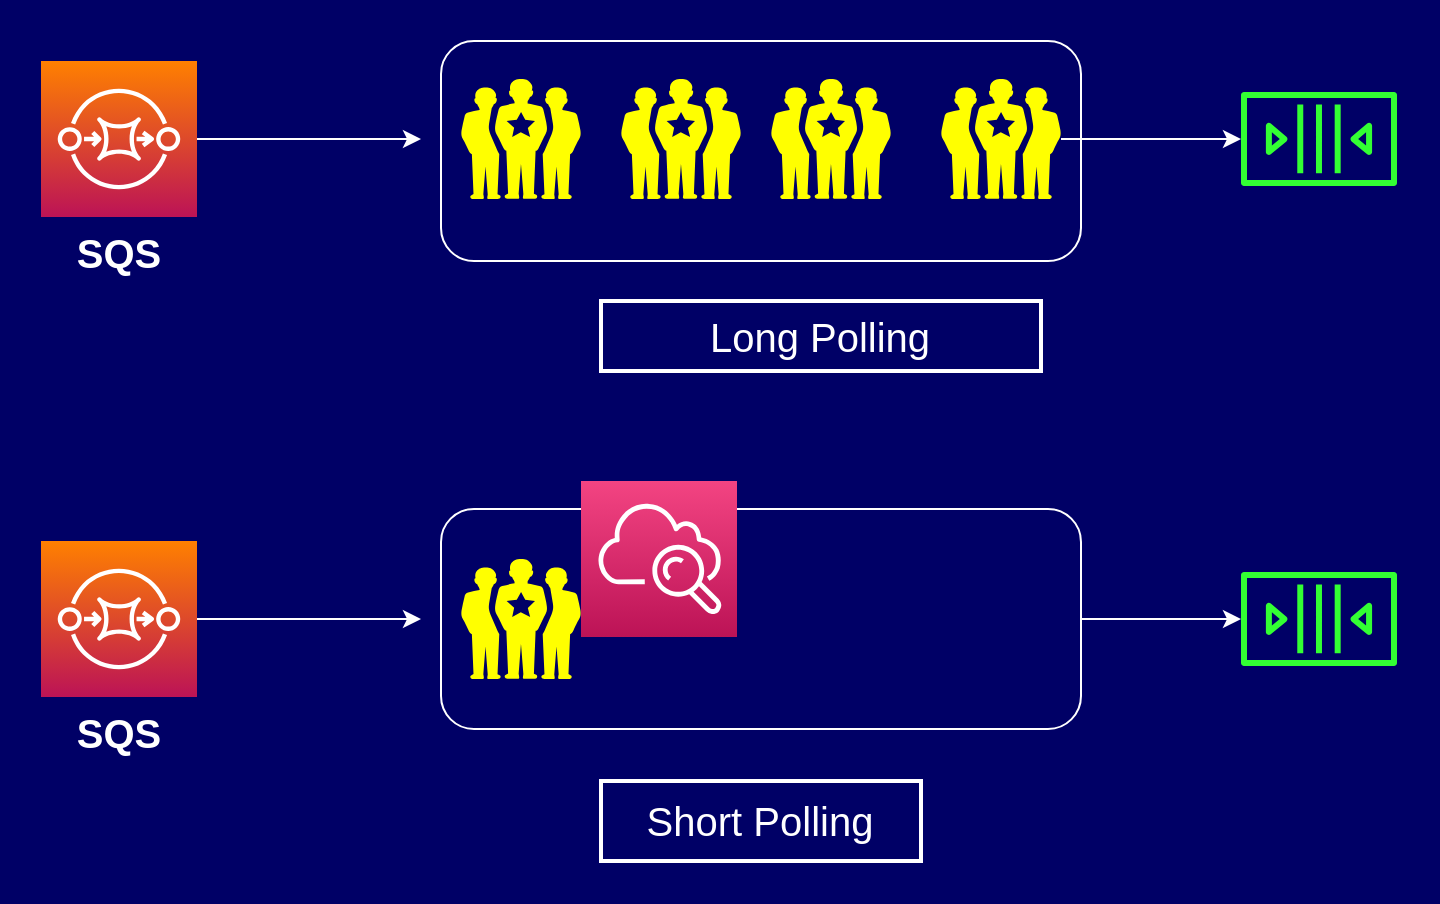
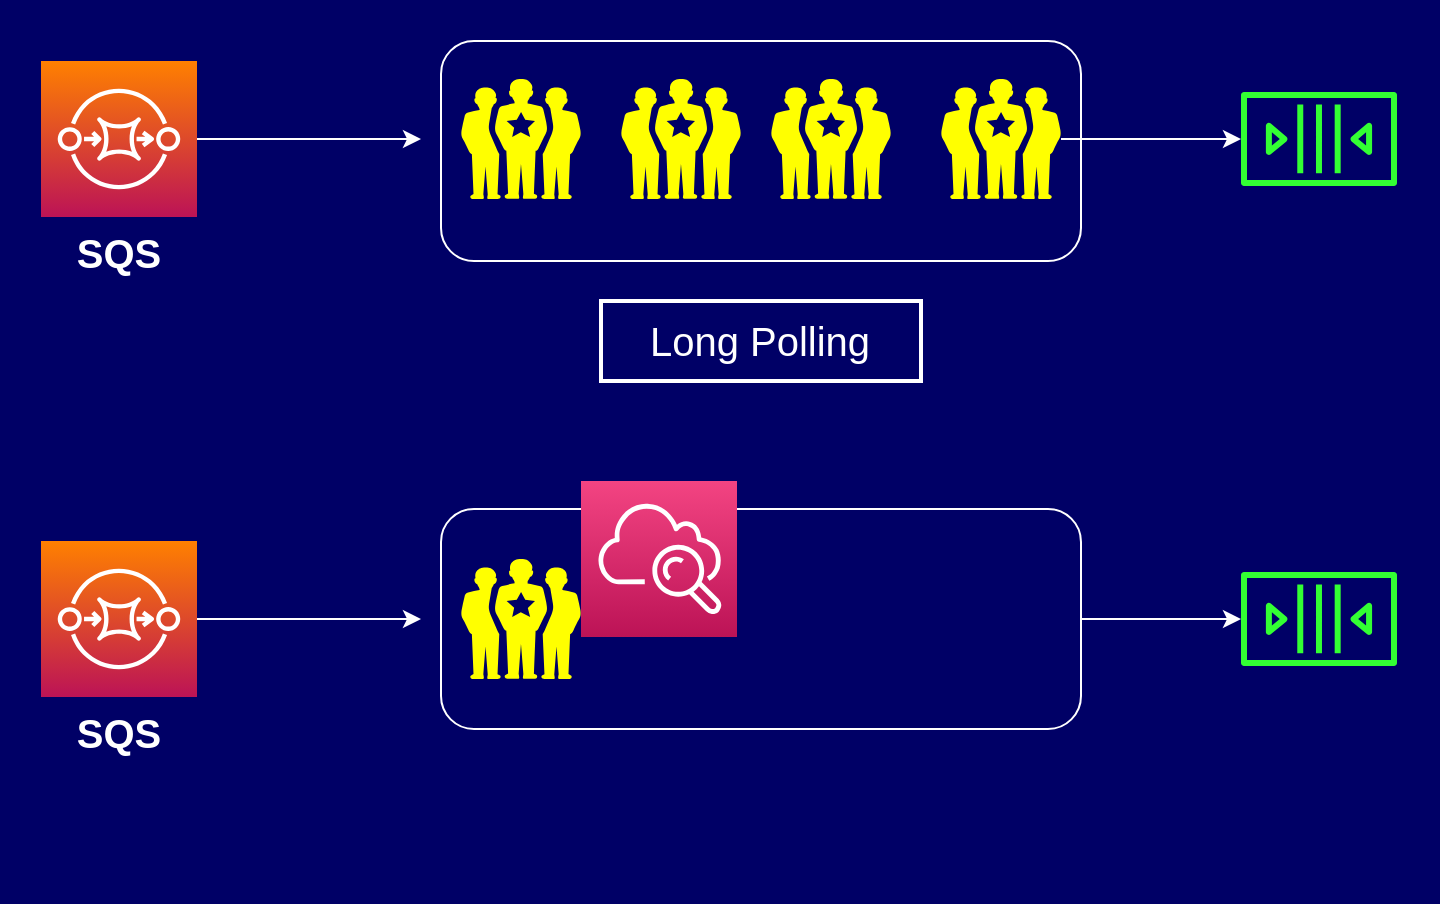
  <mxCell id="0" />
  <mxCell id="1" parent="0" />
  <mxCell id="2" style="edgeStyle=orthogonalEdgeStyle;rounded=0;orthogonalLoop=1;jettySize=auto;html=1;strokeColor=#FFFFFF;" edge="1" parent="1" source="3"><mxGeometry relative="1" as="geometry"><mxPoint x="210" y="69" as="targetPoint" /></mxGeometry></mxCell>
  <mxCell id="3" value="&lt;b&gt;&lt;font style=&quot;font-size: 20px&quot; color=&quot;#ffffff&quot;&gt;SQS&lt;/font&gt;&lt;/b&gt;" style="outlineConnect=0;fontColor=#232F3E;gradientDirection=north;fillColor=#BC1356;strokeColor=#ffffff;dashed=0;verticalLabelPosition=bottom;verticalAlign=top;align=center;html=1;fontSize=12;fontStyle=0;aspect=fixed;shape=mxgraph.aws4.resourceIcon;resIcon=mxgraph.aws4.sqs;gradientColor=#FF8000;" vertex="1" parent="1"><mxGeometry x="20" y="30" width="78" height="78" as="geometry" /></mxCell>
  <mxCell id="4" value="" style="verticalLabelPosition=bottom;html=1;strokeColor=none;verticalAlign=top;pointerEvents=1;align=center;shape=mxgraph.cisco_safe.people_places_things_icons.icon1;fillColor=#FFFF00;" vertex="1" parent="1"><mxGeometry x="230" y="39" width="60" height="60" as="geometry" /></mxCell>
  <mxCell id="5" value="" style="verticalLabelPosition=bottom;html=1;strokeColor=none;verticalAlign=top;pointerEvents=1;align=center;shape=mxgraph.cisco_safe.people_places_things_icons.icon1;fillColor=#FFFF00;" vertex="1" parent="1"><mxGeometry x="310" y="39" width="60" height="60" as="geometry" /></mxCell>
  <mxCell id="6" value="" style="verticalLabelPosition=bottom;html=1;strokeColor=none;verticalAlign=top;pointerEvents=1;align=center;shape=mxgraph.cisco_safe.people_places_things_icons.icon1;fillColor=#FFFF00;" vertex="1" parent="1"><mxGeometry x="385" y="39" width="60" height="60" as="geometry" /></mxCell>
  <mxCell id="7" style="edgeStyle=orthogonalEdgeStyle;rounded=0;orthogonalLoop=1;jettySize=auto;html=1;strokeColor=#FFFFFF;" edge="1" parent="1" source="8" target="9"><mxGeometry relative="1" as="geometry" /></mxCell>
  <mxCell id="8" value="" style="verticalLabelPosition=bottom;html=1;strokeColor=none;verticalAlign=top;pointerEvents=1;align=center;shape=mxgraph.cisco_safe.people_places_things_icons.icon1;fillColor=#FFFF00;" vertex="1" parent="1"><mxGeometry x="470" y="39" width="60" height="60" as="geometry" /></mxCell>
  <mxCell id="9" value="" style="outlineConnect=0;fontColor=#232F3E;gradientColor=none;strokeColor=none;dashed=0;verticalLabelPosition=bottom;verticalAlign=top;align=center;html=1;fontSize=12;fontStyle=0;aspect=fixed;pointerEvents=1;shape=mxgraph.aws4.queue;fillColor=#33FF33;" vertex="1" parent="1"><mxGeometry x="620" y="45.5" width="78" height="47" as="geometry" /></mxCell>
  <mxCell id="10" value="" style="rounded=1;whiteSpace=wrap;html=1;gradientColor=#FF8000;fillColor=none;strokeColor=#FFFFFF;" vertex="1" parent="1"><mxGeometry x="220" y="20" width="320" height="110" as="geometry" /></mxCell>
- <mxCell id="11" value="&lt;font color=&quot;#ffffff&quot;&gt;&lt;span style=&quot;font-size: 20px&quot;&gt;Long Polling&lt;/span&gt;&lt;/font&gt;" style="rounded=0;whiteSpace=wrap;html=1;strokeWidth=2;fillColor=none;strokeColor=#FFFFFF;" vertex="1" parent="1"><mxGeometry x="300" y="150" width="220" height="35" as="geometry" /></mxCell>
+ <mxCell id="11" value="&lt;font color=&quot;#ffffff&quot;&gt;&lt;span style=&quot;font-size: 20px&quot;&gt;Long Polling&lt;/span&gt;&lt;/font&gt;" style="rounded=0;whiteSpace=wrap;html=1;strokeWidth=2;fillColor=none;strokeColor=#FFFFFF;" vertex="1" parent="1"><mxGeometry x="300" y="150" width="160" height="40" as="geometry" /></mxCell>
  <mxCell id="12" style="edgeStyle=orthogonalEdgeStyle;rounded=0;orthogonalLoop=1;jettySize=auto;html=1;strokeColor=#FFFFFF;" edge="1" source="13" parent="1"><mxGeometry relative="1" as="geometry"><mxPoint x="210" y="309" as="targetPoint" /></mxGeometry></mxCell>
  <mxCell id="13" value="&lt;b&gt;&lt;font style=&quot;font-size: 20px&quot; color=&quot;#ffffff&quot;&gt;SQS&lt;/font&gt;&lt;/b&gt;" style="outlineConnect=0;fontColor=#232F3E;gradientDirection=north;fillColor=#BC1356;strokeColor=#ffffff;dashed=0;verticalLabelPosition=bottom;verticalAlign=top;align=center;html=1;fontSize=12;fontStyle=0;aspect=fixed;shape=mxgraph.aws4.resourceIcon;resIcon=mxgraph.aws4.sqs;gradientColor=#FF8000;" vertex="1" parent="1"><mxGeometry x="20" y="270" width="78" height="78" as="geometry" /></mxCell>
  <mxCell id="14" value="" style="verticalLabelPosition=bottom;html=1;strokeColor=none;verticalAlign=top;pointerEvents=1;align=center;shape=mxgraph.cisco_safe.people_places_things_icons.icon1;fillColor=#FFFF00;" vertex="1" parent="1"><mxGeometry x="230" y="279" width="60" height="60" as="geometry" /></mxCell>
  <mxCell id="15" style="edgeStyle=orthogonalEdgeStyle;rounded=0;orthogonalLoop=1;jettySize=auto;html=1;strokeColor=#FFFFFF;exitX=1;exitY=0.5;exitDx=0;exitDy=0;" edge="1" source="18" target="16" parent="1"><mxGeometry relative="1" as="geometry"><mxPoint x="530" y="309" as="sourcePoint" /></mxGeometry></mxCell>
  <mxCell id="16" value="" style="outlineConnect=0;fontColor=#232F3E;gradientColor=none;strokeColor=none;dashed=0;verticalLabelPosition=bottom;verticalAlign=top;align=center;html=1;fontSize=12;fontStyle=0;aspect=fixed;pointerEvents=1;shape=mxgraph.aws4.queue;fillColor=#33FF33;" vertex="1" parent="1"><mxGeometry x="620" y="285.5" width="78" height="47" as="geometry" /></mxCell>
- <mxCell id="17" value="&lt;font color=&quot;#ffffff&quot;&gt;&lt;span style=&quot;font-size: 20px&quot;&gt;Short Polling&lt;/span&gt;&lt;/font&gt;" style="rounded=0;whiteSpace=wrap;html=1;strokeWidth=2;fillColor=none;strokeColor=#FFFFFF;" vertex="1" parent="1"><mxGeometry x="300" y="390" width="160" height="40" as="geometry" /></mxCell>
  <mxCell id="18" value="" style="rounded=1;whiteSpace=wrap;html=1;gradientColor=#FF8000;fillColor=none;strokeColor=#FFFFFF;" vertex="1" parent="1"><mxGeometry x="220" y="254" width="320" height="110" as="geometry" /></mxCell>
  <mxCell id="19" value="" style="outlineConnect=0;fontColor=#232F3E;gradientColor=#F34482;gradientDirection=north;fillColor=#BC1356;strokeColor=#ffffff;dashed=0;verticalLabelPosition=bottom;verticalAlign=top;align=center;html=1;fontSize=12;fontStyle=0;aspect=fixed;shape=mxgraph.aws4.resourceIcon;resIcon=mxgraph.aws4.cloudwatch;" vertex="1" parent="1"><mxGeometry x="290" y="240" width="78" height="78" as="geometry" /></mxCell>
